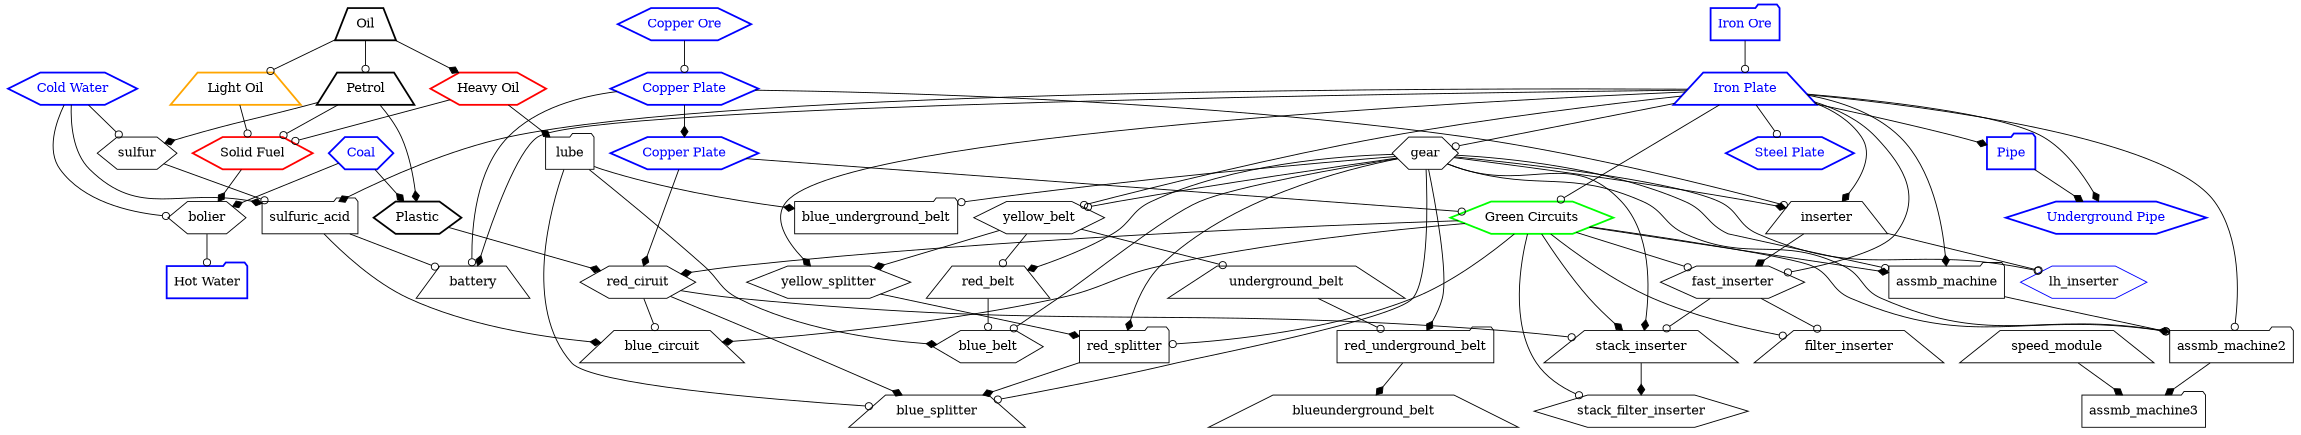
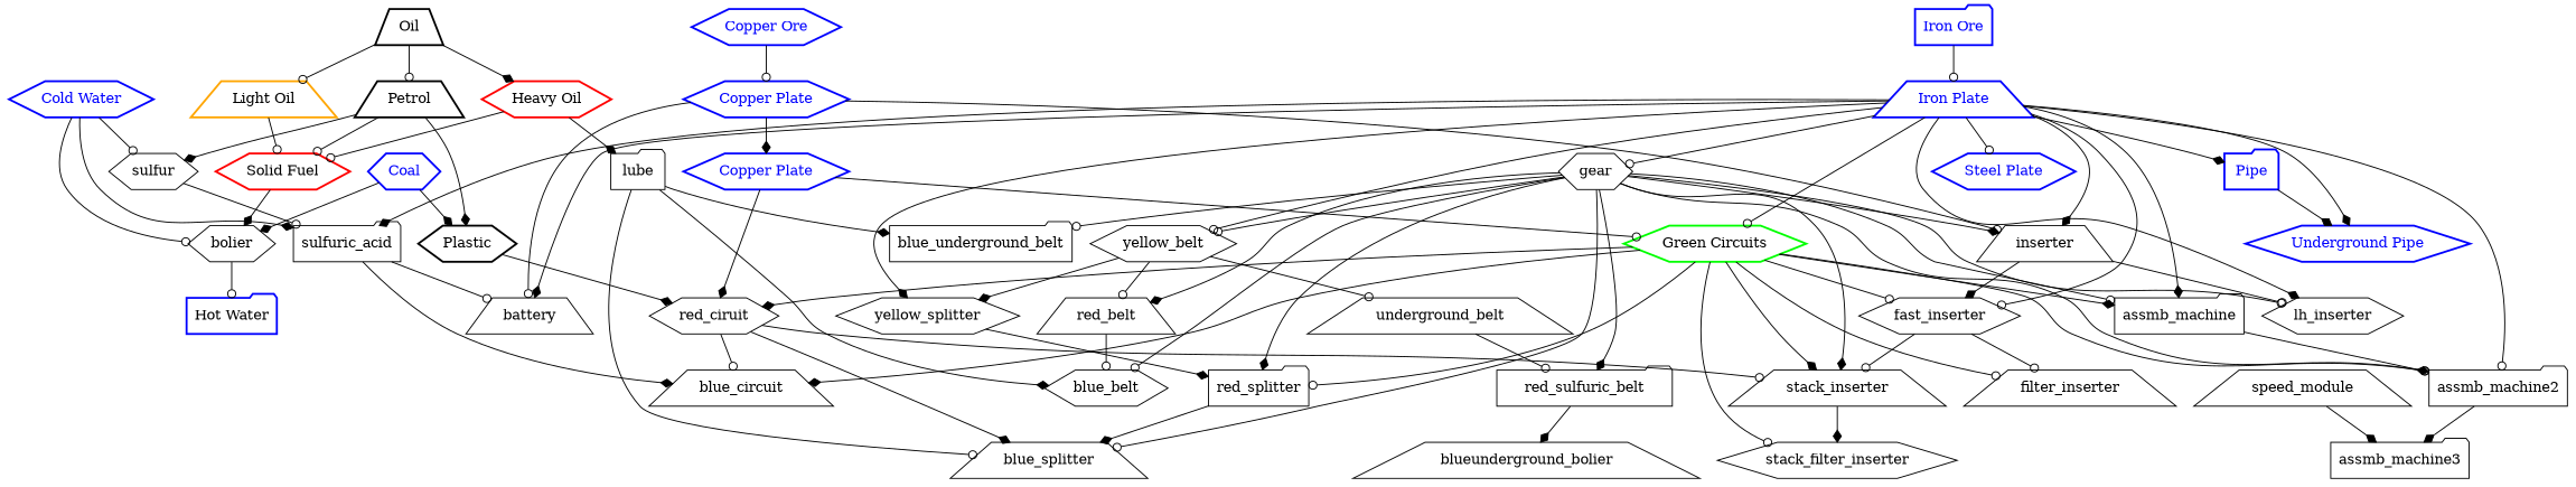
  digraph {
    node [shape=hexagon]
    edge [arrowhead=odot]
    n1 [color=blue fontcolor=blue label="Cold Water" style=bold]
    bolier
    sulfur
    sulfuric_acid [shape=folder]
    n5 [color=blue fontcolor=black label="Hot Water" shape=folder style=bold]
    battery [shape=trapezium]
    blue_circuit [shape=trapezium]
    n8 [color=blue fontcolor=blue label=Coal style=bold]
    n9 [color=black fontcolor=black label=Plastic style=bold]
    red_ciruit
    n11 [color=blue fontcolor=blue label="Iron Ore" shape=folder style=bold]
    n12 [color=blue fontcolor=blue label="Iron Plate" shape=trapezium style=bold]
    n13 [color=blue fontcolor=blue label="Steel Plate" style=bold]
    n14 [color=blue fontcolor=blue label=Pipe shape=folder style=bold]
    n15 [color=blue fontcolor=blue label="Underground Pipe" style=bold]
    n16 [color=green fontcolor=black label="Green Circuits" style=bold]
    gear
    yellow_belt
    yellow_splitter
    assmb_machine [shape=folder]
    assmb_machine2 [shape=folder]
    inserter [shape=trapezium]
-   lh_inserter [color=blue]
+   lh_inserter
    fast_inserter
    red_splitter [shape=folder]
    filter_inserter [shape=trapezium]
    stack_inserter [shape=trapezium]
    stack_filter_inserter
    red_belt [shape=trapezium]
-   red_underground_belt [shape=folder]
+   red_underground_belt [shape=folder label=red_sulfuric_belt]
    blue_belt
    blue_underground_belt [shape=folder]
    blue_splitter [shape=trapezium]
    underground_belt [shape=trapezium]
    assmb_machine3 [shape=folder]
    n36 [color=blue fontcolor=blue label="Copper Ore" style=bold]
    n37 [color=blue fontcolor=blue label="Copper Plate" style=bold]
    n38 [color=blue fontcolor=blue label="Copper Plate" style=bold]
    n39 [color=black fontcolor=black label=Oil shape=trapezium style=bold]
    n40 [color=black fontcolor=black label=Petrol shape=trapezium style=bold]
    n41 [color=orange fontcolor=black label="Light Oil" shape=trapezium style=bold]
    n42 [color=red fontcolor=black label="Heavy Oil" style=bold]
    n43 [color=red fontcolor=black label="Solid Fuel" style=bold]
    lube [shape=folder]
-   blueunderground_belt [shape=trapezium]
+   blueunderground_belt [shape=trapezium label=blueunderground_bolier]
    speed_module [shape=trapezium]
    n1 -> bolier
    n1 -> sulfur
    n1 -> sulfuric_acid [arrowhead=diamond]
    bolier -> n5
    sulfur -> sulfuric_acid
    sulfuric_acid -> battery
    sulfuric_acid -> blue_circuit [arrowhead=diamond]
    n8 -> bolier [arrowhead=diamond]
    n8 -> n9 [arrowhead=diamond]
    n9 -> red_ciruit [arrowhead=diamond]
    red_ciruit -> blue_circuit
    red_ciruit -> stack_inserter
    red_ciruit -> blue_splitter [arrowhead=diamond]
    n11 -> n12
    n12 -> sulfuric_acid [arrowhead=diamond]
    n12 -> battery [arrowhead=diamond]
    n12 -> n13
    n12 -> n14 [arrowhead=diamond]
    n12 -> n15 [arrowhead=diamond]
    n12 -> n16
    n12 -> gear
    n12 -> yellow_belt
    n12 -> yellow_splitter [arrowhead=diamond]
    n12 -> assmb_machine [arrowhead=diamond]
    n12 -> assmb_machine2
    n12 -> inserter [arrowhead=diamond]
+   n12 -> lh_inserter [arrowhead=diamond]
    n12 -> fast_inserter
    n14 -> n15 [arrowhead=diamond]
    n16 -> blue_circuit [arrowhead=diamond]
    n16 -> red_ciruit [arrowhead=diamond]
    n16 -> assmb_machine [arrowhead=diamond]
    n16 -> assmb_machine2 [arrowhead=diamond]
    n16 -> fast_inserter
    n16 -> red_splitter
    n16 -> filter_inserter
    n16 -> stack_inserter [arrowhead=diamond]
    n16 -> stack_filter_inserter
    gear -> yellow_belt
    gear -> assmb_machine
    gear -> assmb_machine2
    gear -> inserter [arrowhead=diamond]
    gear -> lh_inserter
    gear -> red_splitter [arrowhead=diamond]
    gear -> stack_inserter [arrowhead=diamond]
    gear -> red_belt [arrowhead=diamond]
    gear -> red_underground_belt [arrowhead=diamond]
    gear -> blue_belt
    gear -> blue_underground_belt
    gear -> blue_splitter
    yellow_belt -> yellow_splitter [arrowhead=diamond]
    yellow_belt -> red_belt
    yellow_belt -> underground_belt
    yellow_splitter -> red_splitter [arrowhead=diamond]
    assmb_machine -> assmb_machine2
    assmb_machine2 -> assmb_machine3 [arrowhead=diamond]
    inserter -> lh_inserter
    inserter -> fast_inserter [arrowhead=diamond]
    fast_inserter -> filter_inserter
    fast_inserter -> stack_inserter
    red_splitter -> blue_splitter [arrowhead=diamond]
    stack_inserter -> stack_filter_inserter [arrowhead=diamond]
    red_belt -> blue_belt
    red_underground_belt -> blueunderground_belt [arrowhead=diamond]
    underground_belt -> red_underground_belt
    n36 -> n37
    n37 -> battery
    n37 -> inserter
    n37 -> n38 [arrowhead=diamond]
    n38 -> red_ciruit [arrowhead=diamond]
    n38 -> n16
    n39 -> n40
    n39 -> n41
    n39 -> n42 [arrowhead=diamond]
    n40 -> sulfur [arrowhead=diamond]
    n40 -> n9 [arrowhead=diamond]
    n40 -> n43
    n41 -> n43
    n42 -> n43
    n42 -> lube [arrowhead=diamond]
    n43 -> bolier [arrowhead=diamond]
    lube -> blue_belt [arrowhead=diamond]
    lube -> blue_underground_belt [arrowhead=diamond]
    lube -> blue_splitter
    speed_module -> assmb_machine3 [arrowhead=diamond]
  }
